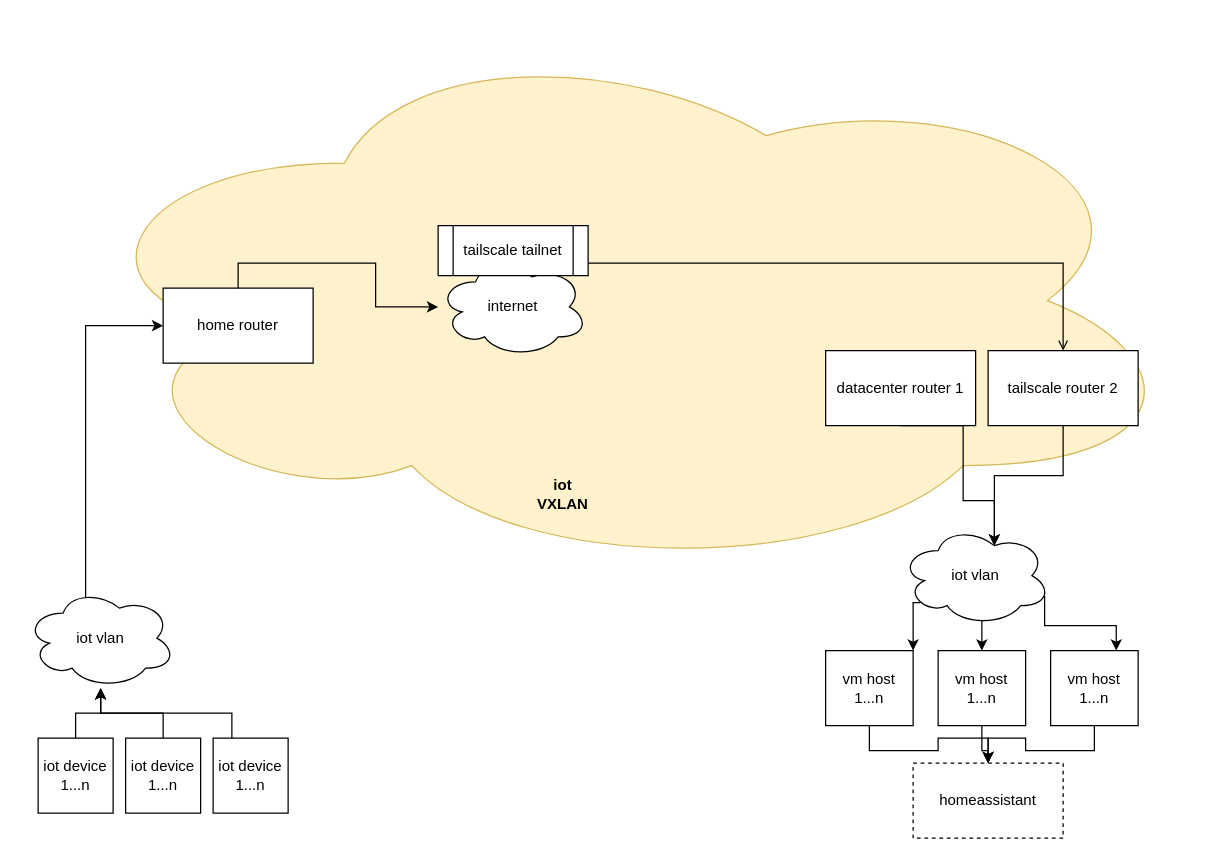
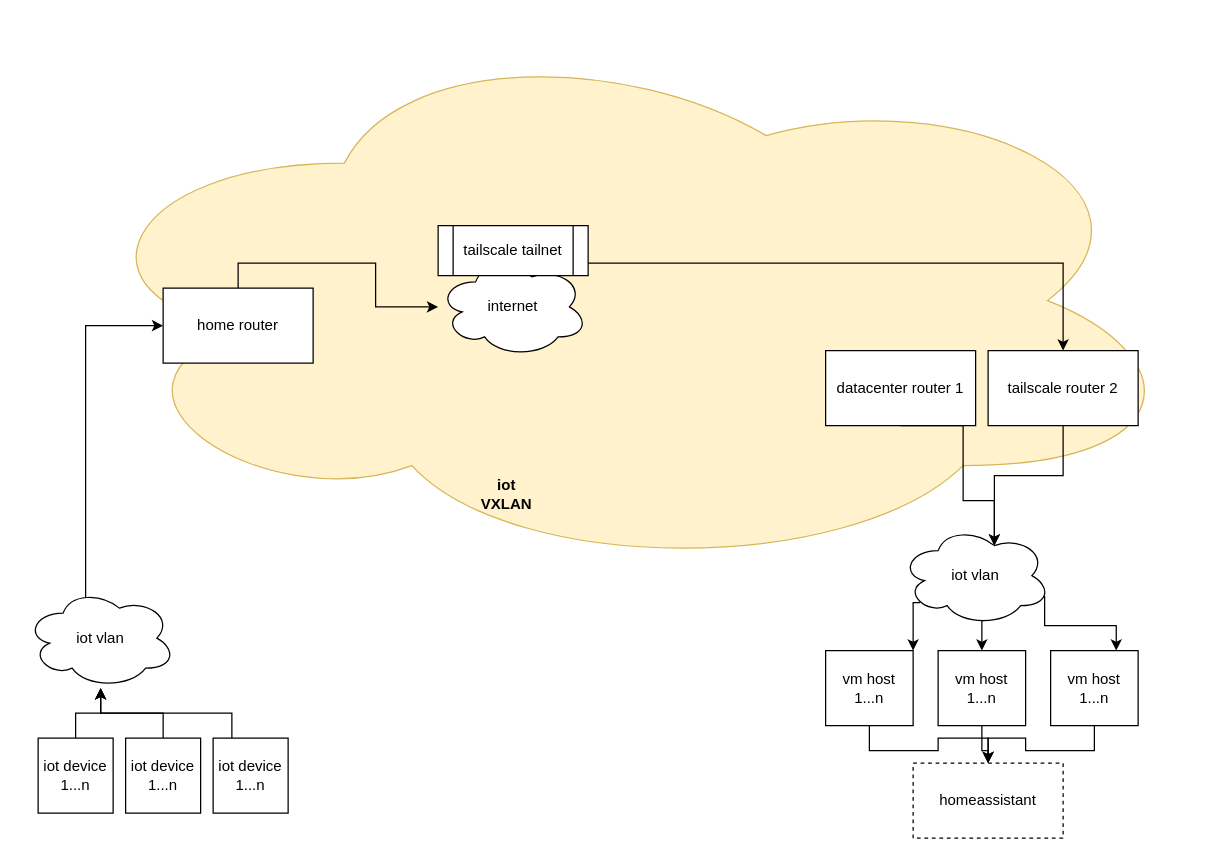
  <mxCell id="0" />
  <mxCell id="1" parent="0" />
  <mxCell id="2" value="" style="ellipse;shape=cloud;whiteSpace=wrap;html=1;fillColor=#fff2cc;strokeColor=#d6b656;" vertex="1" parent="1"><mxGeometry x="50" y="20" width="900" height="440" as="geometry" /></mxCell>
  <mxCell id="3" style="edgeStyle=orthogonalEdgeStyle;rounded=0;orthogonalLoop=1;jettySize=auto;html=1;exitX=0.5;exitY=0;exitDx=0;exitDy=0;" edge="1" parent="1" source="4" target="5"><mxGeometry relative="1" as="geometry" /></mxCell>
  <mxCell id="4" value="home router" style="rounded=0;whiteSpace=wrap;html=1;" vertex="1" parent="1"><mxGeometry x="130" y="230" width="120" height="60" as="geometry" /></mxCell>
  <mxCell id="5" value="internet" style="ellipse;shape=cloud;whiteSpace=wrap;html=1;" vertex="1" parent="1"><mxGeometry x="350" y="205" width="120" height="80" as="geometry" /></mxCell>
- <mxCell id="6" style="edgeStyle=orthogonalEdgeStyle;rounded=0;orthogonalLoop=1;jettySize=auto;html=1;exitX=1;exitY=0.75;exitDx=0;exitDy=0;entryX=0.5;entryY=0;entryDx=0;entryDy=0;endArrow=open;" edge="1" parent="1" source="7" target="12"><mxGeometry relative="1" as="geometry" /></mxCell>
+ <mxCell id="6" style="edgeStyle=orthogonalEdgeStyle;rounded=0;orthogonalLoop=1;jettySize=auto;html=1;exitX=1;exitY=0.75;exitDx=0;exitDy=0;entryX=0.5;entryY=0;entryDx=0;entryDy=0;" edge="1" parent="1" source="7" target="12"><mxGeometry relative="1" as="geometry" /></mxCell>
  <mxCell id="7" value="tailscale tailnet" style="shape=process;whiteSpace=wrap;html=1;backgroundOutline=1;" vertex="1" parent="1"><mxGeometry x="350" y="180" width="120" height="40" as="geometry" /></mxCell>
  <mxCell id="8" style="edgeStyle=orthogonalEdgeStyle;rounded=0;orthogonalLoop=1;jettySize=auto;html=1;exitX=0.4;exitY=0.1;exitDx=0;exitDy=0;exitPerimeter=0;entryX=0;entryY=0.5;entryDx=0;entryDy=0;" edge="1" parent="1" source="9" target="4"><mxGeometry relative="1" as="geometry"><mxPoint x="120" y="540" as="targetPoint" /></mxGeometry></mxCell>
  <mxCell id="9" value="iot vlan" style="ellipse;shape=cloud;whiteSpace=wrap;html=1;" vertex="1" parent="1"><mxGeometry x="20" y="470" width="120" height="80" as="geometry" /></mxCell>
  <mxCell id="10" value="datacenter router 1" style="rounded=0;whiteSpace=wrap;html=1;" vertex="1" parent="1"><mxGeometry x="660" y="280" width="120" height="60" as="geometry" /></mxCell>
  <mxCell id="11" style="edgeStyle=orthogonalEdgeStyle;rounded=0;orthogonalLoop=1;jettySize=auto;html=1;exitX=0.5;exitY=1;exitDx=0;exitDy=0;entryX=0.625;entryY=0.2;entryDx=0;entryDy=0;entryPerimeter=0;" edge="1" parent="1" source="12" target="23"><mxGeometry relative="1" as="geometry" /></mxCell>
  <mxCell id="12" value="tailscale router 2" style="rounded=0;whiteSpace=wrap;html=1;" vertex="1" parent="1"><mxGeometry x="790" y="280" width="120" height="60" as="geometry" /></mxCell>
  <mxCell id="13" style="edgeStyle=orthogonalEdgeStyle;rounded=0;orthogonalLoop=1;jettySize=auto;html=1;exitX=0.5;exitY=1;exitDx=0;exitDy=0;entryX=0.5;entryY=0;entryDx=0;entryDy=0;" edge="1" parent="1" source="14" target="15"><mxGeometry relative="1" as="geometry" /></mxCell>
  <mxCell id="14" value="vm host 1...n" style="rounded=0;whiteSpace=wrap;html=1;" vertex="1" parent="1"><mxGeometry x="660" y="520" width="70" height="60" as="geometry" /></mxCell>
  <mxCell id="15" value="homeassistant" style="rounded=0;whiteSpace=wrap;html=1;dashed=1;" vertex="1" parent="1"><mxGeometry x="730" y="610" width="120" height="60" as="geometry" /></mxCell>
  <mxCell id="16" style="edgeStyle=orthogonalEdgeStyle;rounded=0;orthogonalLoop=1;jettySize=auto;html=1;exitX=0.5;exitY=1;exitDx=0;exitDy=0;" edge="1" parent="1" source="17" target="15"><mxGeometry relative="1" as="geometry" /></mxCell>
  <mxCell id="17" value="vm host 1...n" style="rounded=0;whiteSpace=wrap;html=1;" vertex="1" parent="1"><mxGeometry x="750" y="520" width="70" height="60" as="geometry" /></mxCell>
  <mxCell id="18" value="" style="edgeStyle=orthogonalEdgeStyle;rounded=0;orthogonalLoop=1;jettySize=auto;html=1;" edge="1" parent="1" source="19" target="15"><mxGeometry relative="1" as="geometry" /></mxCell>
  <mxCell id="19" value="vm host 1...n" style="rounded=0;whiteSpace=wrap;html=1;" vertex="1" parent="1"><mxGeometry x="840" y="520" width="70" height="60" as="geometry" /></mxCell>
  <mxCell id="20" style="edgeStyle=orthogonalEdgeStyle;rounded=0;orthogonalLoop=1;jettySize=auto;html=1;exitX=0.13;exitY=0.77;exitDx=0;exitDy=0;exitPerimeter=0;entryX=1;entryY=0;entryDx=0;entryDy=0;" edge="1" parent="1" source="23" target="14"><mxGeometry relative="1" as="geometry" /></mxCell>
  <mxCell id="21" style="edgeStyle=orthogonalEdgeStyle;rounded=0;orthogonalLoop=1;jettySize=auto;html=1;exitX=0.55;exitY=0.95;exitDx=0;exitDy=0;exitPerimeter=0;entryX=0.5;entryY=0;entryDx=0;entryDy=0;" edge="1" parent="1" source="23" target="17"><mxGeometry relative="1" as="geometry" /></mxCell>
  <mxCell id="22" style="edgeStyle=orthogonalEdgeStyle;rounded=0;orthogonalLoop=1;jettySize=auto;html=1;exitX=0.96;exitY=0.7;exitDx=0;exitDy=0;exitPerimeter=0;entryX=0.75;entryY=0;entryDx=0;entryDy=0;" edge="1" parent="1" source="23" target="19"><mxGeometry relative="1" as="geometry"><Array as="points"><mxPoint x="835" y="500" /><mxPoint x="893" y="500" /></Array></mxGeometry></mxCell>
  <mxCell id="23" value="iot vlan" style="ellipse;shape=cloud;whiteSpace=wrap;html=1;" vertex="1" parent="1"><mxGeometry x="720" y="420" width="120" height="80" as="geometry" /></mxCell>
  <mxCell id="24" style="edgeStyle=orthogonalEdgeStyle;rounded=0;orthogonalLoop=1;jettySize=auto;html=1;exitX=0.5;exitY=1;exitDx=0;exitDy=0;entryX=0.625;entryY=0.2;entryDx=0;entryDy=0;entryPerimeter=0;" edge="1" parent="1" source="10" target="23"><mxGeometry relative="1" as="geometry"><Array as="points"><mxPoint x="770" y="340" /><mxPoint x="770" y="400" /><mxPoint x="795" y="400" /></Array></mxGeometry></mxCell>
- <mxCell id="25" value="iot&lt;br&gt;VXLAN" style="text;html=1;strokeColor=none;fillColor=none;align=center;verticalAlign=middle;whiteSpace=wrap;rounded=0;fontStyle=1" vertex="1" parent="1"><mxGeometry x="420" y="380" width="60" height="30" as="geometry" /></mxCell>
+ <mxCell id="25" value="iot&lt;br&gt;VXLAN" style="text;html=1;strokeColor=none;fillColor=none;align=center;verticalAlign=middle;whiteSpace=wrap;rounded=0;fontStyle=1" vertex="1" parent="1"><mxGeometry x="375" y="380" width="60" height="30" as="geometry" /></mxCell>
  <mxCell id="26" value="" style="edgeStyle=orthogonalEdgeStyle;rounded=0;orthogonalLoop=1;jettySize=auto;html=1;" edge="1" parent="1" source="27" target="9"><mxGeometry relative="1" as="geometry" /></mxCell>
  <mxCell id="27" value="iot device&lt;br&gt;1...n" style="rounded=0;whiteSpace=wrap;html=1;" vertex="1" parent="1"><mxGeometry x="30" y="590" width="60" height="60" as="geometry" /></mxCell>
  <mxCell id="28" value="" style="edgeStyle=orthogonalEdgeStyle;rounded=0;orthogonalLoop=1;jettySize=auto;html=1;" edge="1" parent="1" source="29" target="9"><mxGeometry relative="1" as="geometry" /></mxCell>
  <mxCell id="29" value="iot device&lt;br&gt;1...n" style="rounded=0;whiteSpace=wrap;html=1;" vertex="1" parent="1"><mxGeometry x="100" y="590" width="60" height="60" as="geometry" /></mxCell>
  <mxCell id="30" style="edgeStyle=orthogonalEdgeStyle;rounded=0;orthogonalLoop=1;jettySize=auto;html=1;exitX=0.25;exitY=0;exitDx=0;exitDy=0;" edge="1" parent="1" source="31" target="9"><mxGeometry relative="1" as="geometry" /></mxCell>
  <mxCell id="31" value="iot device&lt;br&gt;1...n" style="rounded=0;whiteSpace=wrap;html=1;" vertex="1" parent="1"><mxGeometry x="170" y="590" width="60" height="60" as="geometry" /></mxCell>
